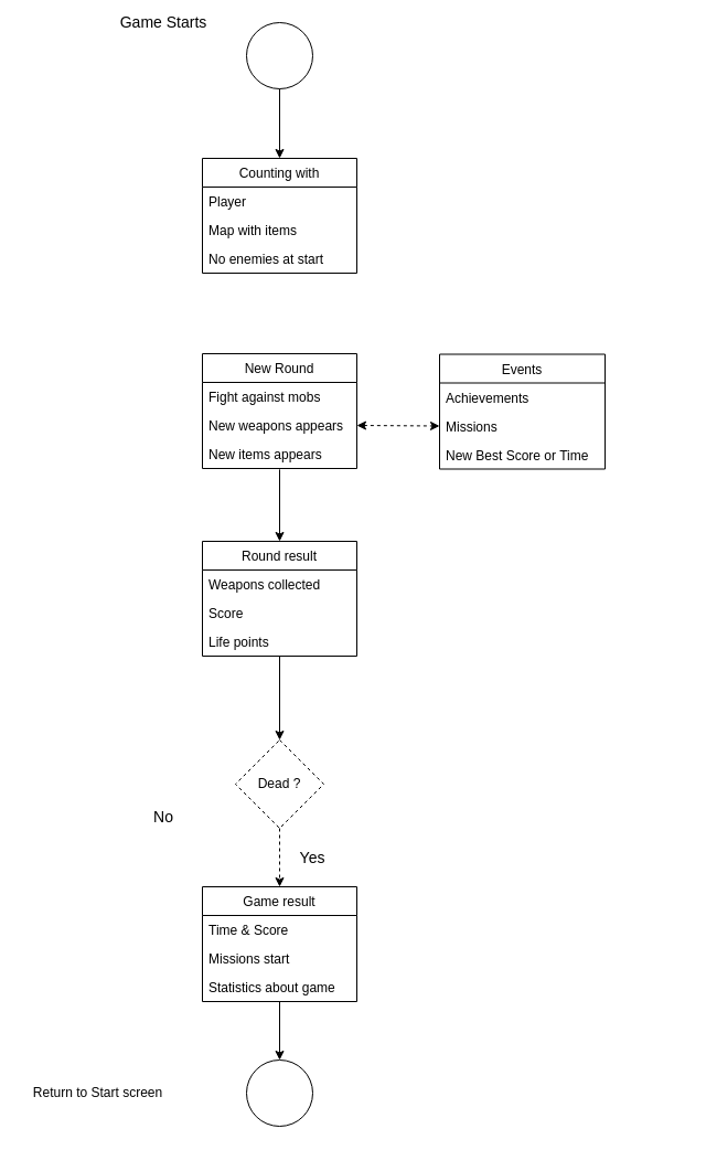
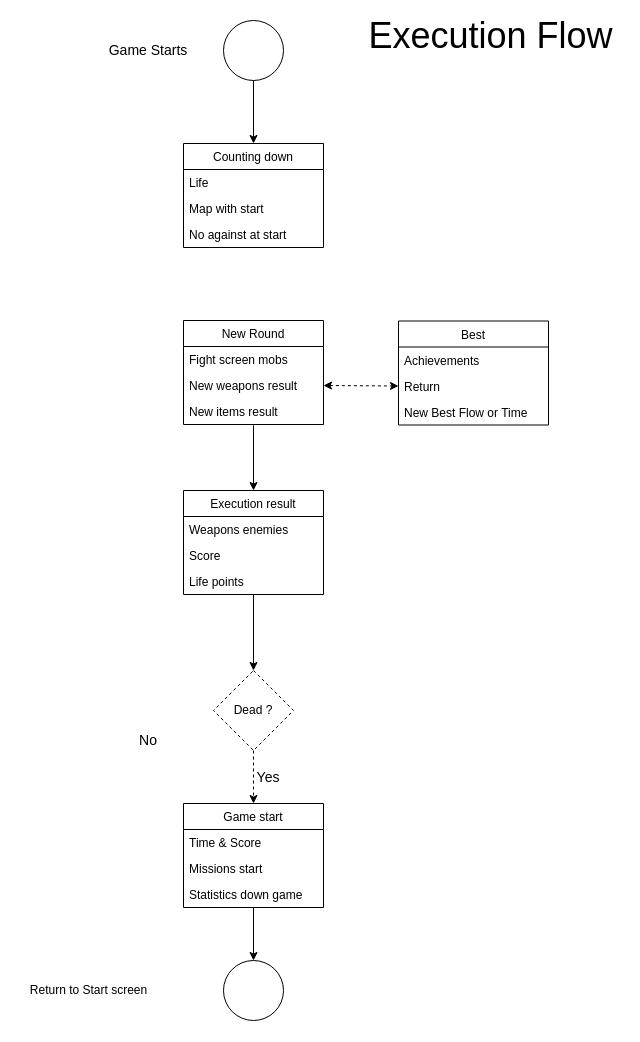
  <mxCell id="0" />
  <mxCell id="1" parent="0" />
  <mxCell id="2" value="" style="ellipse;whiteSpace=wrap;html=1;aspect=fixed;" parent="1" vertex="1"><mxGeometry x="223" y="20" width="60" height="60" as="geometry" /></mxCell>
- <mxCell id="3" value="&lt;font style=&quot;font-size: 14px&quot;&gt;Game Starts&lt;/font&gt;" style="text;html=1;strokeColor=none;fillColor=none;align=center;verticalAlign=middle;whiteSpace=wrap;rounded=0;" parent="1" vertex="1"><mxGeometry x="98" y="5" width="100" height="30" as="geometry" /></mxCell>
- <mxCell id="4" value="Counting with" style="swimlane;fontStyle=0;childLayout=stackLayout;horizontal=1;startSize=26;fillColor=none;horizontalStack=0;resizeParent=1;resizeParentMax=0;resizeLast=0;collapsible=1;marginBottom=0;" parent="1" vertex="1"><mxGeometry x="183" y="143" width="140" height="104" as="geometry" /></mxCell>
- <mxCell id="5" value="Player" style="text;strokeColor=none;fillColor=none;align=left;verticalAlign=top;spacingLeft=4;spacingRight=4;overflow=hidden;rotatable=0;points=[[0,0.5],[1,0.5]];portConstraint=eastwest;" parent="4" vertex="1"><mxGeometry y="26" width="140" height="26" as="geometry" /></mxCell>
- <mxCell id="6" value="Map with items" style="text;strokeColor=none;fillColor=none;align=left;verticalAlign=top;spacingLeft=4;spacingRight=4;overflow=hidden;rotatable=0;points=[[0,0.5],[1,0.5]];portConstraint=eastwest;" parent="4" vertex="1"><mxGeometry y="52" width="140" height="26" as="geometry" /></mxCell>
- <mxCell id="7" value="No enemies at start" style="text;strokeColor=none;fillColor=none;align=left;verticalAlign=top;spacingLeft=4;spacingRight=4;overflow=hidden;rotatable=0;points=[[0,0.5],[1,0.5]];portConstraint=eastwest;" parent="4" vertex="1"><mxGeometry y="78" width="140" height="26" as="geometry" /></mxCell>
+ <mxCell id="3" value="&lt;font style=&quot;font-size: 14px&quot;&gt;Game Starts&lt;/font&gt;" style="text;html=1;strokeColor=none;fillColor=none;align=center;verticalAlign=middle;whiteSpace=wrap;rounded=0;" parent="1" vertex="1"><mxGeometry x="98" y="35" width="100" height="30" as="geometry" /></mxCell>
+ <mxCell id="4" value="Counting down" style="swimlane;fontStyle=0;childLayout=stackLayout;horizontal=1;startSize=26;fillColor=none;horizontalStack=0;resizeParent=1;resizeParentMax=0;resizeLast=0;collapsible=1;marginBottom=0;" parent="1" vertex="1"><mxGeometry x="183" y="143" width="140" height="104" as="geometry" /></mxCell>
+ <mxCell id="5" value="Life" style="text;strokeColor=none;fillColor=none;align=left;verticalAlign=top;spacingLeft=4;spacingRight=4;overflow=hidden;rotatable=0;points=[[0,0.5],[1,0.5]];portConstraint=eastwest;" parent="4" vertex="1"><mxGeometry y="26" width="140" height="26" as="geometry" /></mxCell>
+ <mxCell id="6" value="Map with start" style="text;strokeColor=none;fillColor=none;align=left;verticalAlign=top;spacingLeft=4;spacingRight=4;overflow=hidden;rotatable=0;points=[[0,0.5],[1,0.5]];portConstraint=eastwest;" parent="4" vertex="1"><mxGeometry y="52" width="140" height="26" as="geometry" /></mxCell>
+ <mxCell id="7" value="No against at start" style="text;strokeColor=none;fillColor=none;align=left;verticalAlign=top;spacingLeft=4;spacingRight=4;overflow=hidden;rotatable=0;points=[[0,0.5],[1,0.5]];portConstraint=eastwest;" parent="4" vertex="1"><mxGeometry y="78" width="140" height="26" as="geometry" /></mxCell>
  <mxCell id="8" value="" style="endArrow=classic;html=1;exitX=0.5;exitY=1;exitDx=0;exitDy=0;entryX=0.5;entryY=0;entryDx=0;entryDy=0;" parent="1" source="2" target="4" edge="1"><mxGeometry width="50" height="50" relative="1" as="geometry"><mxPoint x="228" y="160" as="sourcePoint" /><mxPoint x="278" y="110" as="targetPoint" /></mxGeometry></mxCell>
  <mxCell id="9" value="New Round" style="swimlane;fontStyle=0;childLayout=stackLayout;horizontal=1;startSize=26;fillColor=none;horizontalStack=0;resizeParent=1;resizeParentMax=0;resizeLast=0;collapsible=1;marginBottom=0;" parent="1" vertex="1"><mxGeometry x="183" y="320" width="140" height="104" as="geometry" /></mxCell>
- <mxCell id="10" value="Fight against mobs" style="text;strokeColor=none;fillColor=none;align=left;verticalAlign=top;spacingLeft=4;spacingRight=4;overflow=hidden;rotatable=0;points=[[0,0.5],[1,0.5]];portConstraint=eastwest;" parent="9" vertex="1"><mxGeometry y="26" width="140" height="26" as="geometry" /></mxCell>
- <mxCell id="11" value="New weapons appears" style="text;strokeColor=none;fillColor=none;align=left;verticalAlign=top;spacingLeft=4;spacingRight=4;overflow=hidden;rotatable=0;points=[[0,0.5],[1,0.5]];portConstraint=eastwest;" parent="9" vertex="1"><mxGeometry y="52" width="140" height="26" as="geometry" /></mxCell>
- <mxCell id="12" value="New items appears" style="text;strokeColor=none;fillColor=none;align=left;verticalAlign=top;spacingLeft=4;spacingRight=4;overflow=hidden;rotatable=0;points=[[0,0.5],[1,0.5]];portConstraint=eastwest;" parent="9" vertex="1"><mxGeometry y="78" width="140" height="26" as="geometry" /></mxCell>
+ <mxCell id="10" value="Fight screen mobs" style="text;strokeColor=none;fillColor=none;align=left;verticalAlign=top;spacingLeft=4;spacingRight=4;overflow=hidden;rotatable=0;points=[[0,0.5],[1,0.5]];portConstraint=eastwest;" parent="9" vertex="1"><mxGeometry y="26" width="140" height="26" as="geometry" /></mxCell>
+ <mxCell id="11" value="New weapons result" style="text;strokeColor=none;fillColor=none;align=left;verticalAlign=top;spacingLeft=4;spacingRight=4;overflow=hidden;rotatable=0;points=[[0,0.5],[1,0.5]];portConstraint=eastwest;" parent="9" vertex="1"><mxGeometry y="52" width="140" height="26" as="geometry" /></mxCell>
+ <mxCell id="12" value="New items result" style="text;strokeColor=none;fillColor=none;align=left;verticalAlign=top;spacingLeft=4;spacingRight=4;overflow=hidden;rotatable=0;points=[[0,0.5],[1,0.5]];portConstraint=eastwest;" parent="9" vertex="1"><mxGeometry y="78" width="140" height="26" as="geometry" /></mxCell>
  <mxCell id="13" value="Dead ?" style="rhombus;whiteSpace=wrap;html=1;dashed=1;" parent="1" vertex="1"><mxGeometry x="213" y="670" width="80" height="80" as="geometry" /></mxCell>
  <mxCell id="14" value="&lt;font style=&quot;font-size: 14px;&quot;&gt;No&lt;/font&gt;" style="text;html=1;strokeColor=none;fillColor=none;align=center;verticalAlign=middle;whiteSpace=wrap;rounded=0;fontSize=14;" parent="1" vertex="1"><mxGeometry x="128" y="725" width="40" height="30" as="geometry" /></mxCell>
- <mxCell id="15" value="Round result" style="swimlane;fontStyle=0;childLayout=stackLayout;horizontal=1;startSize=26;fillColor=none;horizontalStack=0;resizeParent=1;resizeParentMax=0;resizeLast=0;collapsible=1;marginBottom=0;" parent="1" vertex="1"><mxGeometry x="183" y="490" width="140" height="104" as="geometry" /></mxCell>
- <mxCell id="16" value="Weapons collected" style="text;strokeColor=none;fillColor=none;align=left;verticalAlign=top;spacingLeft=4;spacingRight=4;overflow=hidden;rotatable=0;points=[[0,0.5],[1,0.5]];portConstraint=eastwest;" parent="15" vertex="1"><mxGeometry y="26" width="140" height="26" as="geometry" /></mxCell>
+ <mxCell id="15" value="Execution result" style="swimlane;fontStyle=0;childLayout=stackLayout;horizontal=1;startSize=26;fillColor=none;horizontalStack=0;resizeParent=1;resizeParentMax=0;resizeLast=0;collapsible=1;marginBottom=0;" parent="1" vertex="1"><mxGeometry x="183" y="490" width="140" height="104" as="geometry" /></mxCell>
+ <mxCell id="16" value="Weapons enemies" style="text;strokeColor=none;fillColor=none;align=left;verticalAlign=top;spacingLeft=4;spacingRight=4;overflow=hidden;rotatable=0;points=[[0,0.5],[1,0.5]];portConstraint=eastwest;" parent="15" vertex="1"><mxGeometry y="26" width="140" height="26" as="geometry" /></mxCell>
  <mxCell id="17" value="Score" style="text;strokeColor=none;fillColor=none;align=left;verticalAlign=top;spacingLeft=4;spacingRight=4;overflow=hidden;rotatable=0;points=[[0,0.5],[1,0.5]];portConstraint=eastwest;" parent="15" vertex="1"><mxGeometry y="52" width="140" height="26" as="geometry" /></mxCell>
  <mxCell id="18" value="Life points" style="text;strokeColor=none;fillColor=none;align=left;verticalAlign=top;spacingLeft=4;spacingRight=4;overflow=hidden;rotatable=0;points=[[0,0.5],[1,0.5]];portConstraint=eastwest;" parent="15" vertex="1"><mxGeometry y="78" width="140" height="26" as="geometry" /></mxCell>
  <mxCell id="19" value="" style="endArrow=classic;html=1;exitX=0.5;exitY=1;exitDx=0;exitDy=0;entryX=0.5;entryY=0;entryDx=0;entryDy=0;" parent="1" source="15" target="13" edge="1"><mxGeometry width="50" height="50" relative="1" as="geometry"><mxPoint x="298" y="670" as="sourcePoint" /><mxPoint x="348" y="620" as="targetPoint" /></mxGeometry></mxCell>
- <mxCell id="20" value="Game result" style="swimlane;fontStyle=0;childLayout=stackLayout;horizontal=1;startSize=26;fillColor=none;horizontalStack=0;resizeParent=1;resizeParentMax=0;resizeLast=0;collapsible=1;marginBottom=0;" parent="1" vertex="1"><mxGeometry x="183" y="803" width="140" height="104" as="geometry" /></mxCell>
+ <mxCell id="20" value="Game start" style="swimlane;fontStyle=0;childLayout=stackLayout;horizontal=1;startSize=26;fillColor=none;horizontalStack=0;resizeParent=1;resizeParentMax=0;resizeLast=0;collapsible=1;marginBottom=0;" parent="1" vertex="1"><mxGeometry x="183" y="803" width="140" height="104" as="geometry" /></mxCell>
  <mxCell id="21" value="Time &amp; Score" style="text;strokeColor=none;fillColor=none;align=left;verticalAlign=top;spacingLeft=4;spacingRight=4;overflow=hidden;rotatable=0;points=[[0,0.5],[1,0.5]];portConstraint=eastwest;" parent="20" vertex="1"><mxGeometry y="26" width="140" height="26" as="geometry" /></mxCell>
  <mxCell id="22" value="Missions start" style="text;strokeColor=none;fillColor=none;align=left;verticalAlign=top;spacingLeft=4;spacingRight=4;overflow=hidden;rotatable=0;points=[[0,0.5],[1,0.5]];portConstraint=eastwest;" parent="20" vertex="1"><mxGeometry y="52" width="140" height="26" as="geometry" /></mxCell>
- <mxCell id="23" value="Statistics about game" style="text;strokeColor=none;fillColor=none;align=left;verticalAlign=top;spacingLeft=4;spacingRight=4;overflow=hidden;rotatable=0;points=[[0,0.5],[1,0.5]];portConstraint=eastwest;" parent="20" vertex="1"><mxGeometry y="78" width="140" height="26" as="geometry" /></mxCell>
+ <mxCell id="23" value="Statistics down game" style="text;strokeColor=none;fillColor=none;align=left;verticalAlign=top;spacingLeft=4;spacingRight=4;overflow=hidden;rotatable=0;points=[[0,0.5],[1,0.5]];portConstraint=eastwest;" parent="20" vertex="1"><mxGeometry y="78" width="140" height="26" as="geometry" /></mxCell>
  <mxCell id="24" value="" style="endArrow=classic;html=1;exitX=0.5;exitY=1;exitDx=0;exitDy=0;entryX=0.5;entryY=0;entryDx=0;entryDy=0;dashed=1;" parent="1" source="13" target="20" edge="1"><mxGeometry width="50" height="50" relative="1" as="geometry"><mxPoint x="308" y="800" as="sourcePoint" /><mxPoint x="358" y="750" as="targetPoint" /></mxGeometry></mxCell>
  <mxCell id="25" value="" style="ellipse;whiteSpace=wrap;html=1;aspect=fixed;" parent="1" vertex="1"><mxGeometry x="223" y="960" width="60" height="60" as="geometry" /></mxCell>
  <mxCell id="26" value="" style="endArrow=classic;html=1;exitX=0.5;exitY=1;exitDx=0;exitDy=0;entryX=0.5;entryY=0;entryDx=0;entryDy=0;" parent="1" source="20" target="25" edge="1"><mxGeometry width="50" height="50" relative="1" as="geometry"><mxPoint x="288" y="990" as="sourcePoint" /><mxPoint x="338" y="940" as="targetPoint" /></mxGeometry></mxCell>
  <mxCell id="27" value="Return to Start screen" style="text;html=1;strokeColor=none;fillColor=none;align=center;verticalAlign=middle;whiteSpace=wrap;rounded=0;" parent="1" vertex="1"><mxGeometry x="20.5" y="975" width="135" height="30" as="geometry" /></mxCell>
- <mxCell id="28" value="Events" style="swimlane;fontStyle=0;childLayout=stackLayout;horizontal=1;startSize=26;fillColor=none;horizontalStack=0;resizeParent=1;resizeParentMax=0;resizeLast=0;collapsible=1;marginBottom=0;" parent="1" vertex="1"><mxGeometry x="398" y="320.5" width="150" height="104" as="geometry" /></mxCell>
+ <mxCell id="28" value="Best" style="swimlane;fontStyle=0;childLayout=stackLayout;horizontal=1;startSize=26;fillColor=none;horizontalStack=0;resizeParent=1;resizeParentMax=0;resizeLast=0;collapsible=1;marginBottom=0;" parent="1" vertex="1"><mxGeometry x="398" y="320.5" width="150" height="104" as="geometry" /></mxCell>
  <mxCell id="29" value="Achievements" style="text;strokeColor=none;fillColor=none;align=left;verticalAlign=top;spacingLeft=4;spacingRight=4;overflow=hidden;rotatable=0;points=[[0,0.5],[1,0.5]];portConstraint=eastwest;" parent="28" vertex="1"><mxGeometry y="26" width="150" height="26" as="geometry" /></mxCell>
- <mxCell id="30" value="Missions" style="text;strokeColor=none;fillColor=none;align=left;verticalAlign=top;spacingLeft=4;spacingRight=4;overflow=hidden;rotatable=0;points=[[0,0.5],[1,0.5]];portConstraint=eastwest;" parent="28" vertex="1"><mxGeometry y="52" width="150" height="26" as="geometry" /></mxCell>
- <mxCell id="31" value="New Best Score or Time" style="text;strokeColor=none;fillColor=none;align=left;verticalAlign=top;spacingLeft=4;spacingRight=4;overflow=hidden;rotatable=0;points=[[0,0.5],[1,0.5]];portConstraint=eastwest;" parent="28" vertex="1"><mxGeometry y="78" width="150" height="26" as="geometry" /></mxCell>
- <mxCell id="32" value="Yes" style="text;html=1;strokeColor=none;fillColor=none;align=center;verticalAlign=middle;whiteSpace=wrap;rounded=0;fontSize=14;" parent="1" vertex="1"><mxGeometry x="263" y="763.5" width="40" height="26" as="geometry" /></mxCell>
+ <mxCell id="30" value="Return" style="text;strokeColor=none;fillColor=none;align=left;verticalAlign=top;spacingLeft=4;spacingRight=4;overflow=hidden;rotatable=0;points=[[0,0.5],[1,0.5]];portConstraint=eastwest;" parent="28" vertex="1"><mxGeometry y="52" width="150" height="26" as="geometry" /></mxCell>
+ <mxCell id="31" value="New Best Flow or Time" style="text;strokeColor=none;fillColor=none;align=left;verticalAlign=top;spacingLeft=4;spacingRight=4;overflow=hidden;rotatable=0;points=[[0,0.5],[1,0.5]];portConstraint=eastwest;" parent="28" vertex="1"><mxGeometry y="78" width="150" height="26" as="geometry" /></mxCell>
+ <mxCell id="32" value="Yes" style="text;html=1;strokeColor=none;fillColor=none;align=center;verticalAlign=middle;whiteSpace=wrap;rounded=0;fontSize=14;" parent="1" vertex="1"><mxGeometry x="248" y="763.5" width="40" height="26" as="geometry" /></mxCell>
+ <mxCell id="33" value="&lt;font style=&quot;font-size: 36px&quot;&gt;Execution Flow&lt;/font&gt;" style="text;html=1;strokeColor=none;fillColor=none;align=center;verticalAlign=middle;whiteSpace=wrap;rounded=0;" parent="1" vertex="1"><mxGeometry x="363" y="20" width="255" height="30" as="geometry" /></mxCell>
  <mxCell id="34" value="" style="endArrow=classic;startArrow=classic;html=1;exitX=1;exitY=0.5;exitDx=0;exitDy=0;entryX=0;entryY=0.5;entryDx=0;entryDy=0;dashed=1;" edge="1" parent="1" source="11" target="30"><mxGeometry width="50" height="50" relative="1" as="geometry"><mxPoint x="218" y="400" as="sourcePoint" /><mxPoint x="268" y="350" as="targetPoint" /></mxGeometry></mxCell>
  <mxCell id="35" value="" style="endArrow=classic;html=1;entryX=0.5;entryY=0;entryDx=0;entryDy=0;exitX=0.5;exitY=1.032;exitDx=0;exitDy=0;exitPerimeter=0;" edge="1" parent="1" source="12" target="15"><mxGeometry width="50" height="50" relative="1" as="geometry"><mxPoint x="253" y="430" as="sourcePoint" /><mxPoint x="148" y="440" as="targetPoint" /></mxGeometry></mxCell>
